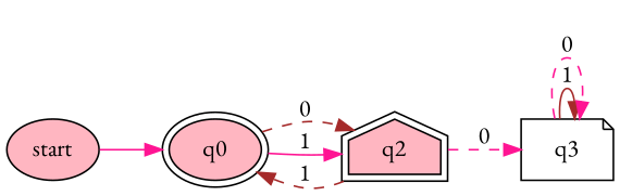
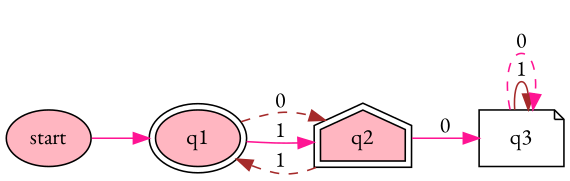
  graph {
    fontname="EB Garamond"
    fontsize=20
    rankdir=LR
    node [fillcolor=lightpink fontname="EB Garamond" shape=ellipse style=filled]
    edge [color=deeppink dir=forward fontname="EB Garamond" style=solid]
-   q1 [peripheries=2 label=q0]
+   q1 [peripheries=2]
    q2 [peripheries=2 shape=house]
    q3 [fillcolor=white shape=note]
    start
    q1 -- q2 [color=brown label=0 style=dashed]
    q1 -- q2 [label=1]
    q2 -- q1 [color=brown label=1 style=dashed]
-   q2 -- q3 [label=0 style=dashed]
+   q2 -- q3 [label=0]
    q3 -- q3 [color=brown label=1]
    q3 -- q3 [label=0 style=dashed]
    start -- q1
  }
